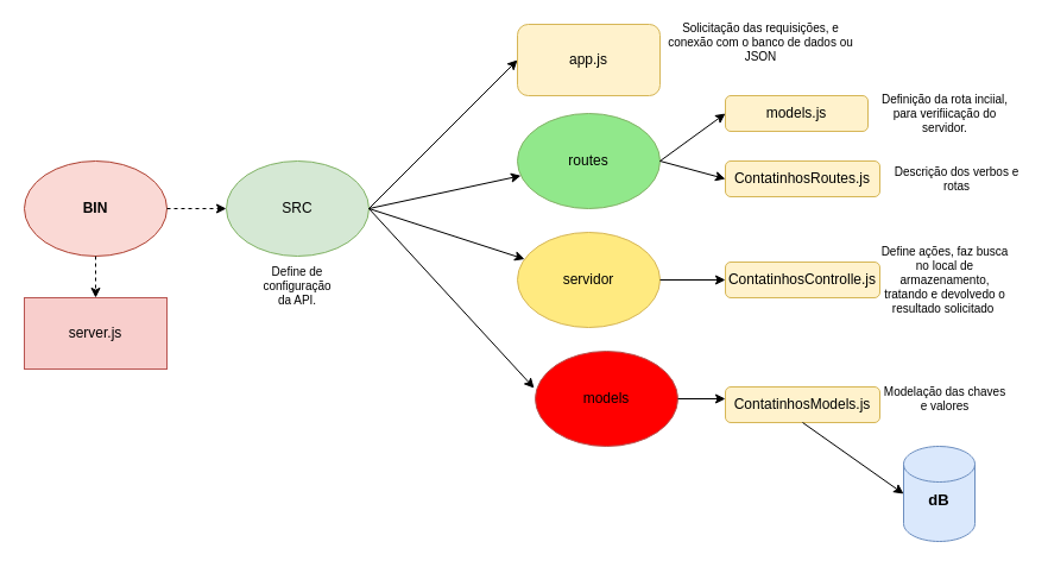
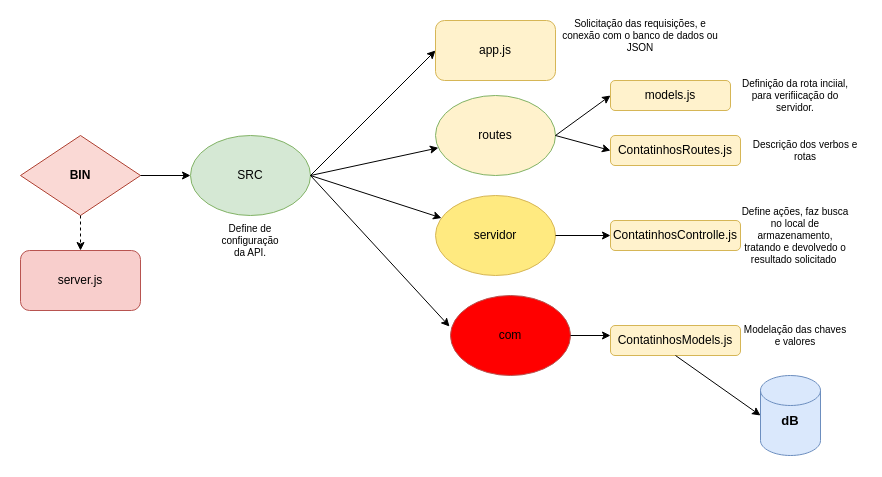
  <mxCell id="0" />
  <mxCell id="1" parent="0" />
- <mxCell id="2" value="&lt;b&gt;BIN&lt;/b&gt;" style="ellipse;whiteSpace=wrap;html=1;fillColor=#fad9d5;strokeColor=#ae4132;" vertex="1" parent="1"><mxGeometry x="20" y="135" width="120" height="80" as="geometry" /></mxCell>
+ <mxCell id="2" value="&lt;b&gt;BIN&lt;/b&gt;" style="rhombus;whiteSpace=wrap;html=1;fillColor=#fad9d5;strokeColor=#ae4132;" vertex="1" parent="1"><mxGeometry x="20" y="135" width="120" height="80" as="geometry" /></mxCell>
  <mxCell id="3" value="" style="endArrow=classic;html=1;exitX=0.5;exitY=1;exitDx=0;exitDy=0;dashed=1;" edge="1" parent="1" source="2" target="4"><mxGeometry width="50" height="50" relative="1" as="geometry"><mxPoint x="470" y="275" as="sourcePoint" /><mxPoint x="110" y="255" as="targetPoint" /></mxGeometry></mxCell>
- <mxCell id="4" value="server.js" style="whiteSpace=wrap;html=1;fillColor=#f8cecc;strokeColor=#b85450;rounded=0;" vertex="1" parent="1"><mxGeometry x="20" y="250" width="120" height="60" as="geometry" /></mxCell>
- <mxCell id="5" value="" style="endArrow=classic;html=1;exitX=1;exitY=0.5;exitDx=0;exitDy=0;dashed=1;" edge="1" parent="1" source="2" target="6"><mxGeometry width="50" height="50" relative="1" as="geometry"><mxPoint x="460" y="245" as="sourcePoint" /><mxPoint x="260" y="175" as="targetPoint" /></mxGeometry></mxCell>
+ <mxCell id="4" value="server.js" style="rounded=1;whiteSpace=wrap;html=1;fillColor=#f8cecc;strokeColor=#b85450;" vertex="1" parent="1"><mxGeometry x="20" y="250" width="120" height="60" as="geometry" /></mxCell>
+ <mxCell id="5" value="" style="endArrow=classic;html=1;exitX=1;exitY=0.5;exitDx=0;exitDy=0;" edge="1" parent="1" source="2" target="6"><mxGeometry width="50" height="50" relative="1" as="geometry"><mxPoint x="460" y="245" as="sourcePoint" /><mxPoint x="260" y="175" as="targetPoint" /></mxGeometry></mxCell>
  <mxCell id="6" value="SRC" style="ellipse;whiteSpace=wrap;html=1;fillColor=#d5e8d4;strokeColor=#82b366;" vertex="1" parent="1"><mxGeometry x="190" y="135" width="120" height="80" as="geometry" /></mxCell>
  <mxCell id="7" value="Define de configuração da API." style="text;html=1;strokeColor=none;fillColor=none;align=center;verticalAlign=middle;whiteSpace=wrap;rounded=0;fontSize=10;" vertex="1" parent="1"><mxGeometry x="230" y="230" width="40" height="20" as="geometry" /></mxCell>
  <mxCell id="8" value="" style="endArrow=classic;html=1;exitX=1;exitY=0.5;exitDx=0;exitDy=0;entryX=0;entryY=0.5;entryDx=0;entryDy=0;" edge="1" parent="1" source="6" target="9"><mxGeometry width="50" height="50" relative="1" as="geometry"><mxPoint x="460" y="215" as="sourcePoint" /><mxPoint x="490" y="55" as="targetPoint" /></mxGeometry></mxCell>
  <mxCell id="9" value="app.js" style="rounded=1;whiteSpace=wrap;html=1;fillColor=#fff2cc;strokeColor=#d6b656;" vertex="1" parent="1"><mxGeometry x="435" y="20" width="120" height="60" as="geometry" /></mxCell>
  <mxCell id="10" value="Solicitação das requisições, e conexão com o banco de dados ou JSON" style="text;html=1;strokeColor=none;fillColor=none;align=center;verticalAlign=middle;whiteSpace=wrap;rounded=0;fontSize=10;" vertex="1" parent="1"><mxGeometry x="560" y="25" width="160" height="20" as="geometry" /></mxCell>
  <mxCell id="11" value="" style="endArrow=classic;html=1;fontSize=10;" edge="1" parent="1" target="12"><mxGeometry width="50" height="50" relative="1" as="geometry"><mxPoint x="310" y="175" as="sourcePoint" /><mxPoint x="490" y="135" as="targetPoint" /></mxGeometry></mxCell>
- <mxCell id="12" value="routes" style="ellipse;whiteSpace=wrap;html=1;strokeColor=#82b366;fillColor=#91E88B;" vertex="1" parent="1"><mxGeometry x="435" y="95" width="120" height="80" as="geometry" /></mxCell>
+ <mxCell id="12" value="routes" style="ellipse;whiteSpace=wrap;html=1;strokeColor=#82b366;fillColor=#fff2cc;" vertex="1" parent="1"><mxGeometry x="435" y="95" width="120" height="80" as="geometry" /></mxCell>
  <mxCell id="13" value="" style="endArrow=classic;html=1;fontSize=10;exitX=1;exitY=0.5;exitDx=0;exitDy=0;" edge="1" parent="1" source="6" target="14"><mxGeometry width="50" height="50" relative="1" as="geometry"><mxPoint x="460" y="145" as="sourcePoint" /><mxPoint x="490" y="215" as="targetPoint" /></mxGeometry></mxCell>
  <mxCell id="14" value="servidor" style="ellipse;whiteSpace=wrap;html=1;strokeColor=#d6b656;fillColor=#FFEA80;" vertex="1" parent="1"><mxGeometry x="435" y="195" width="120" height="80" as="geometry" /></mxCell>
  <mxCell id="15" value="" style="endArrow=classic;html=1;fontSize=10;exitX=1;exitY=0.5;exitDx=0;exitDy=0;entryX=-0.008;entryY=0.388;entryDx=0;entryDy=0;entryPerimeter=0;" edge="1" parent="1" source="6" target="16"><mxGeometry width="50" height="50" relative="1" as="geometry"><mxPoint x="460" y="145" as="sourcePoint" /><mxPoint x="490" y="335" as="targetPoint" /></mxGeometry></mxCell>
- <mxCell id="16" value="models" style="ellipse;whiteSpace=wrap;html=1;strokeColor=#b85450;fillColor=#FF0000;" vertex="1" parent="1"><mxGeometry x="450" y="295" width="120" height="80" as="geometry" /></mxCell>
+ <mxCell id="16" value="com" style="ellipse;whiteSpace=wrap;html=1;strokeColor=#b85450;fillColor=#FF0000;" vertex="1" parent="1"><mxGeometry x="450" y="295" width="120" height="80" as="geometry" /></mxCell>
  <mxCell id="17" value="" style="endArrow=classic;html=1;fontSize=10;exitX=1;exitY=0.5;exitDx=0;exitDy=0;entryX=0;entryY=0.5;entryDx=0;entryDy=0;" edge="1" parent="1" source="12" target="18"><mxGeometry width="50" height="50" relative="1" as="geometry"><mxPoint x="620" y="135" as="sourcePoint" /><mxPoint x="670" y="95" as="targetPoint" /></mxGeometry></mxCell>
  <mxCell id="18" value="models.js" style="rounded=1;whiteSpace=wrap;html=1;fillColor=#fff2cc;strokeColor=#d6b656;" vertex="1" parent="1"><mxGeometry x="610" y="80" width="120" height="30" as="geometry" /></mxCell>
  <mxCell id="19" value="Definição da rota inciial, para verifiicação do servidor." style="text;html=1;strokeColor=none;fillColor=none;align=center;verticalAlign=middle;whiteSpace=wrap;rounded=0;fontSize=10;" vertex="1" parent="1"><mxGeometry x="740" y="85" width="110" height="20" as="geometry" /></mxCell>
  <mxCell id="20" value="Descrição dos verbos e rotas" style="text;html=1;strokeColor=none;fillColor=none;align=center;verticalAlign=middle;whiteSpace=wrap;rounded=0;fontSize=10;" vertex="1" parent="1"><mxGeometry x="750" y="140" width="110" height="20" as="geometry" /></mxCell>
  <mxCell id="21" value="" style="endArrow=classic;html=1;fontSize=10;exitX=1;exitY=0.5;exitDx=0;exitDy=0;" edge="1" parent="1" source="24"><mxGeometry width="50" height="50" relative="1" as="geometry"><mxPoint x="460" y="215" as="sourcePoint" /><mxPoint x="660" y="235" as="targetPoint" /></mxGeometry></mxCell>
  <mxCell id="22" value="ContatinhosRoutes.js" style="rounded=1;whiteSpace=wrap;html=1;fillColor=#fff2cc;strokeColor=#d6b656;" vertex="1" parent="1"><mxGeometry x="610" y="135" width="130" height="30" as="geometry" /></mxCell>
  <mxCell id="23" value="Define ações, faz busca no local de armazenamento, tratando e devolvedo o resultado solicitado&amp;nbsp;" style="text;html=1;strokeColor=none;fillColor=none;align=center;verticalAlign=middle;whiteSpace=wrap;rounded=0;fontSize=10;" vertex="1" parent="1"><mxGeometry x="740" y="225" width="110" height="20" as="geometry" /></mxCell>
  <mxCell id="24" value="ContatinhosControlle.js" style="rounded=1;whiteSpace=wrap;html=1;fillColor=#fff2cc;strokeColor=#d6b656;" vertex="1" parent="1"><mxGeometry x="610" y="220" width="130" height="30" as="geometry" /></mxCell>
  <mxCell id="25" value="" style="endArrow=classic;html=1;fontSize=10;exitX=1;exitY=0.5;exitDx=0;exitDy=0;" edge="1" parent="1" source="14" target="24"><mxGeometry width="50" height="50" relative="1" as="geometry"><mxPoint x="555" y="235" as="sourcePoint" /><mxPoint x="660" y="235" as="targetPoint" /></mxGeometry></mxCell>
  <mxCell id="26" value="ContatinhosModels.js" style="rounded=1;whiteSpace=wrap;html=1;fillColor=#fff2cc;strokeColor=#d6b656;" vertex="1" parent="1"><mxGeometry x="610" y="325" width="130" height="30" as="geometry" /></mxCell>
  <mxCell id="27" value="" style="endArrow=classic;html=1;fontSize=10;exitX=1;exitY=0.5;exitDx=0;exitDy=0;entryX=0;entryY=0.5;entryDx=0;entryDy=0;" edge="1" parent="1" source="12" target="22"><mxGeometry width="50" height="50" relative="1" as="geometry"><mxPoint x="420" y="195" as="sourcePoint" /><mxPoint x="470" y="145" as="targetPoint" /></mxGeometry></mxCell>
  <mxCell id="28" value="" style="endArrow=classic;html=1;fontSize=10;exitX=1;exitY=0.5;exitDx=0;exitDy=0;" edge="1" parent="1" source="16"><mxGeometry width="50" height="50" relative="1" as="geometry"><mxPoint x="420" y="195" as="sourcePoint" /><mxPoint x="610" y="335" as="targetPoint" /></mxGeometry></mxCell>
  <mxCell id="29" value="Modelação das chaves e valores" style="text;html=1;strokeColor=none;fillColor=none;align=center;verticalAlign=middle;whiteSpace=wrap;rounded=0;fontSize=10;" vertex="1" parent="1"><mxGeometry x="740" y="325" width="110" height="20" as="geometry" /></mxCell>
  <mxCell id="30" value="" style="shape=cylinder3;whiteSpace=wrap;html=1;boundedLbl=1;backgroundOutline=1;size=15;fillColor=#dae8fc;fontSize=10;strokeColor=#6c8ebf;" vertex="1" parent="1"><mxGeometry x="760" y="375" width="60" height="80" as="geometry" /></mxCell>
  <mxCell id="31" value="" style="endArrow=classic;html=1;fontSize=10;exitX=0.5;exitY=1;exitDx=0;exitDy=0;entryX=0;entryY=0.5;entryDx=0;entryDy=0;entryPerimeter=0;" edge="1" parent="1" source="26" target="30"><mxGeometry width="50" height="50" relative="1" as="geometry"><mxPoint x="490" y="305" as="sourcePoint" /><mxPoint x="540" y="255" as="targetPoint" /></mxGeometry></mxCell>
  <mxCell id="32" value="dB" style="text;html=1;strokeColor=none;fillColor=none;align=center;verticalAlign=middle;whiteSpace=wrap;rounded=0;fontSize=13;fontStyle=1" vertex="1" parent="1"><mxGeometry x="766.25" y="415" width="47.5" height="10" as="geometry" /></mxCell>
